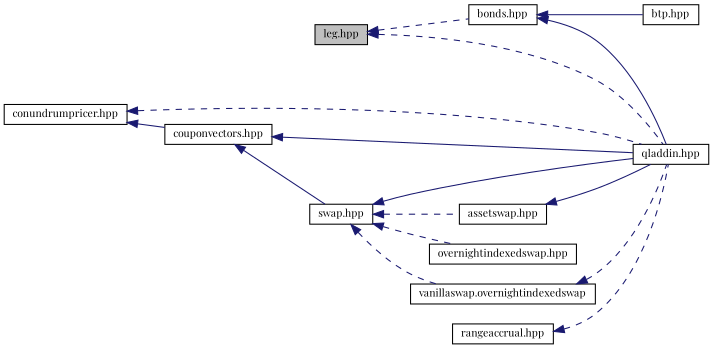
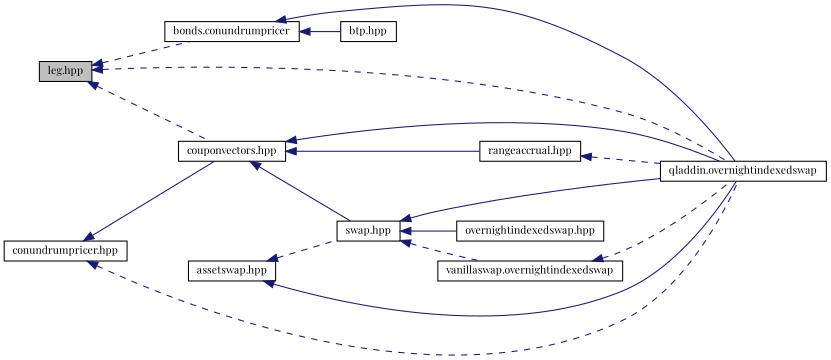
  digraph {
    fontname="Playfair Display"
    rankdir=LR
    node [color=black fillcolor=white fontname="Playfair Display" fontsize=10 shape=record style=filled]
    edge [color=midnightblue dir=back fontname="Playfair Display" fontsize=10 labelfontname=Helvetica labelfontsize=10 style=solid]
    n1 [fillcolor=grey75 fontcolor=black height=0.2 label="leg.hpp" width=0.4]
-   n2 [height=0.2 label="bonds.hpp" width=0.4]
-   n3 [height=0.2 label="qladdin.hpp" width=0.4]
+   n2 [height=0.2 label="bonds.conundrumpricer" width=0.4]
+   n3 [height=0.2 label="qladdin.overnightindexedswap" width=0.4]
    n4 [height=0.2 label="couponvectors.hpp" width=0.4]
    n5 [height=0.2 label="btp.hpp" width=0.4]
    n6 [height=0.2 label="rangeaccrual.hpp" width=0.4]
    n7 [height=0.2 label="swap.hpp" width=0.4]
    n8 [height=0.2 label="conundrumpricer.hpp" width=0.4]
    n9 [height=0.2 label="assetswap.hpp" width=0.4]
    n10 [height=0.2 label="overnightindexedswap.hpp" width=0.4]
    n11 [height=0.2 label="vanillaswap.overnightindexedswap" width=0.4]
    n1 -> n2 [style=dashed]
    n1 -> n3 [style=dashed]
+   n1 -> n4 [style=dashed]
    n2 -> n3
    n2 -> n5
    n4 -> n3
+   n4 -> n6
    n4 -> n7
    n6 -> n3 [style=dashed]
    n7 -> n3
-   n7 -> n9 [style=dashed]
-   n7 -> n10 [style=dashed]
+   n9 -> n7 [style=dashed]
+   n7 -> n10
    n7 -> n11 [style=dashed]
    n8 -> n3 [style=dashed]
    n8 -> n4
    n9 -> n3
    n11 -> n3 [style=dashed]
  }
